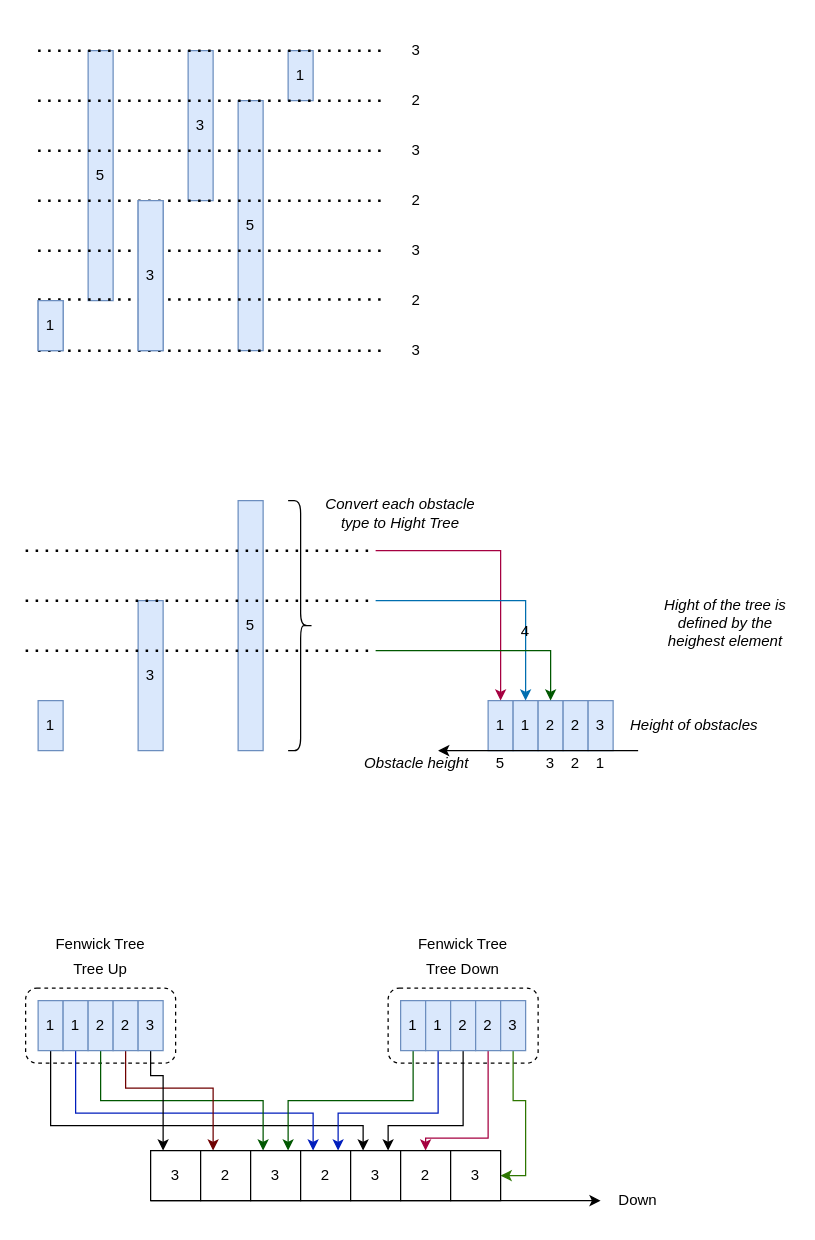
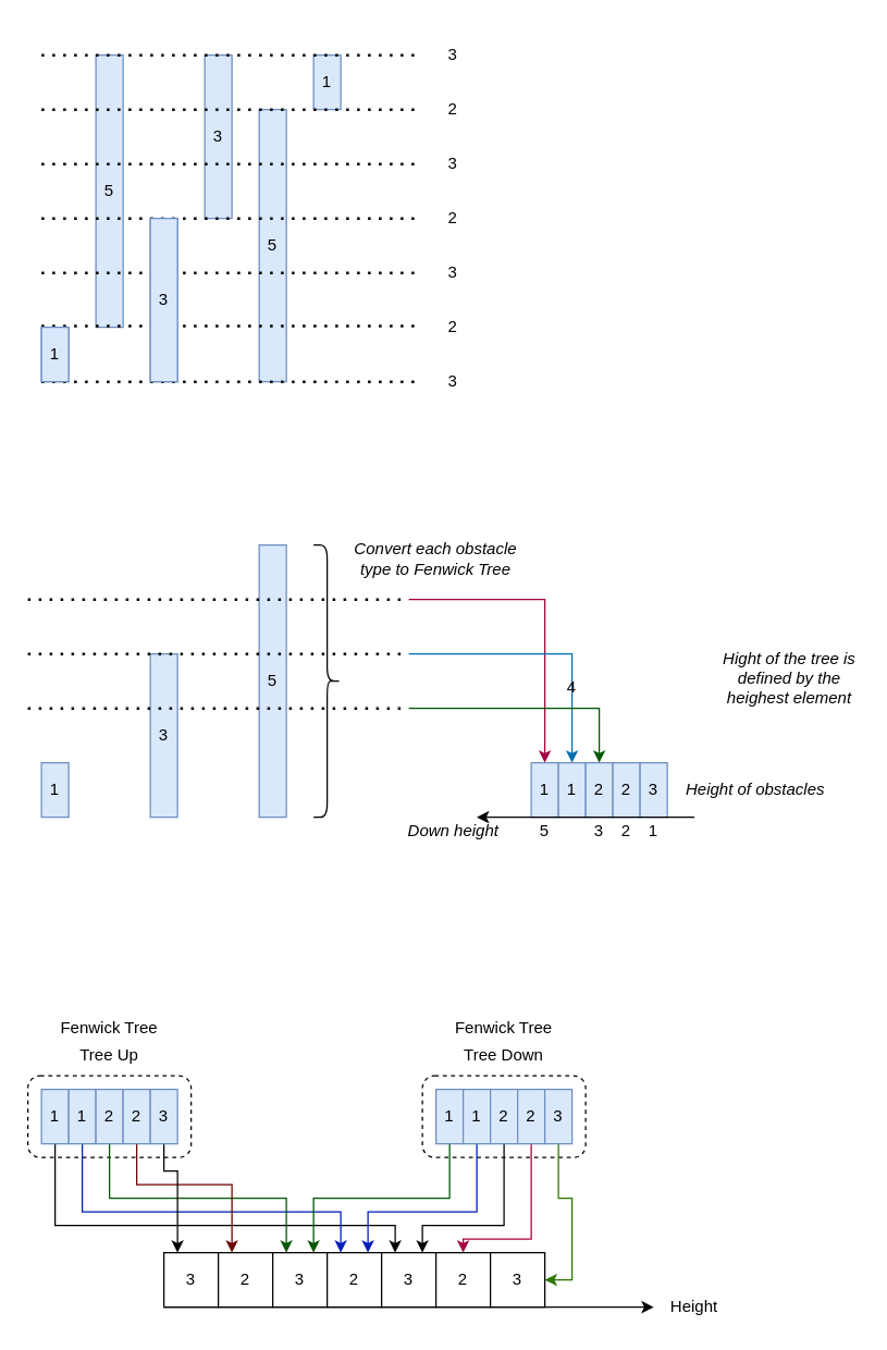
  <mxCell id="0" />
  <mxCell id="1" parent="0" />
  <mxCell id="2" value="" style="rounded=1;whiteSpace=wrap;html=1;dashed=1;shadow=0;" vertex="1" parent="1"><mxGeometry x="310" y="790" width="120" height="60" as="geometry" /></mxCell>
  <mxCell id="3" value="" style="rounded=1;whiteSpace=wrap;html=1;dashed=1;shadow=0;" vertex="1" parent="1"><mxGeometry x="20" y="790" width="120" height="60" as="geometry" /></mxCell>
  <mxCell id="4" value="1" style="rounded=0;whiteSpace=wrap;html=1;fillColor=#dae8fc;strokeColor=#6c8ebf;" vertex="1" parent="1"><mxGeometry x="30" y="240" width="20" height="40" as="geometry" /></mxCell>
  <mxCell id="5" value="5" style="rounded=0;whiteSpace=wrap;html=1;fillColor=#dae8fc;strokeColor=#6c8ebf;" vertex="1" parent="1"><mxGeometry x="70" y="40" width="20" height="200" as="geometry" /></mxCell>
  <mxCell id="6" value="3" style="rounded=0;whiteSpace=wrap;html=1;fillColor=#dae8fc;strokeColor=#6c8ebf;" vertex="1" parent="1"><mxGeometry x="110" y="160" width="20" height="120" as="geometry" /></mxCell>
  <mxCell id="7" value="3" style="rounded=0;whiteSpace=wrap;html=1;fillColor=#dae8fc;strokeColor=#6c8ebf;" vertex="1" parent="1"><mxGeometry x="150" y="40" width="20" height="120" as="geometry" /></mxCell>
  <mxCell id="8" value="5" style="rounded=0;whiteSpace=wrap;html=1;fillColor=#dae8fc;strokeColor=#6c8ebf;" vertex="1" parent="1"><mxGeometry x="190" y="80" width="20" height="200" as="geometry" /></mxCell>
  <mxCell id="9" value="1" style="rounded=0;whiteSpace=wrap;html=1;fillColor=#dae8fc;strokeColor=#6c8ebf;" vertex="1" parent="1"><mxGeometry x="230" y="40" width="20" height="40" as="geometry" /></mxCell>
  <mxCell id="10" value="" style="endArrow=none;dashed=1;html=1;dashPattern=1 3;strokeWidth=2;rounded=0;" edge="1" parent="1"><mxGeometry width="50" height="50" relative="1" as="geometry"><mxPoint x="30" y="80" as="sourcePoint" /><mxPoint x="310" y="80" as="targetPoint" /></mxGeometry></mxCell>
  <mxCell id="11" value="" style="endArrow=none;dashed=1;html=1;dashPattern=1 3;strokeWidth=2;rounded=0;" edge="1" parent="1"><mxGeometry width="50" height="50" relative="1" as="geometry"><mxPoint x="30" y="40" as="sourcePoint" /><mxPoint x="310" y="40" as="targetPoint" /></mxGeometry></mxCell>
  <mxCell id="12" value="" style="endArrow=none;dashed=1;html=1;dashPattern=1 3;strokeWidth=2;rounded=0;" edge="1" parent="1"><mxGeometry width="50" height="50" relative="1" as="geometry"><mxPoint x="30" y="120" as="sourcePoint" /><mxPoint x="310" y="120" as="targetPoint" /></mxGeometry></mxCell>
  <mxCell id="13" value="" style="endArrow=none;dashed=1;html=1;dashPattern=1 3;strokeWidth=2;rounded=0;" edge="1" parent="1"><mxGeometry width="50" height="50" relative="1" as="geometry"><mxPoint x="30" y="160" as="sourcePoint" /><mxPoint x="310" y="160" as="targetPoint" /></mxGeometry></mxCell>
  <mxCell id="14" value="" style="endArrow=none;dashed=1;html=1;dashPattern=1 3;strokeWidth=2;rounded=0;" edge="1" parent="1"><mxGeometry width="50" height="50" relative="1" as="geometry"><mxPoint x="30" y="200" as="sourcePoint" /><mxPoint x="310" y="200" as="targetPoint" /></mxGeometry></mxCell>
  <mxCell id="15" value="" style="endArrow=none;dashed=1;html=1;dashPattern=1 3;strokeWidth=2;rounded=0;" edge="1" parent="1"><mxGeometry width="50" height="50" relative="1" as="geometry"><mxPoint x="30" y="239" as="sourcePoint" /><mxPoint x="310" y="239" as="targetPoint" /></mxGeometry></mxCell>
  <mxCell id="16" value="" style="endArrow=none;dashed=1;html=1;dashPattern=1 3;strokeWidth=2;rounded=0;" edge="1" parent="1"><mxGeometry width="50" height="50" relative="1" as="geometry"><mxPoint x="30" y="280" as="sourcePoint" /><mxPoint x="310" y="280" as="targetPoint" /></mxGeometry></mxCell>
  <mxCell id="17" value="3" style="text;html=1;strokeColor=none;fillColor=none;align=center;verticalAlign=middle;whiteSpace=wrap;rounded=0;" vertex="1" parent="1"><mxGeometry x="315" y="20" width="35" height="40" as="geometry" /></mxCell>
  <mxCell id="18" value="2" style="text;html=1;strokeColor=none;fillColor=none;align=center;verticalAlign=middle;whiteSpace=wrap;rounded=0;" vertex="1" parent="1"><mxGeometry x="315" y="60" width="35" height="40" as="geometry" /></mxCell>
  <mxCell id="19" value="3" style="text;html=1;strokeColor=none;fillColor=none;align=center;verticalAlign=middle;whiteSpace=wrap;rounded=0;" vertex="1" parent="1"><mxGeometry x="315" y="100" width="35" height="40" as="geometry" /></mxCell>
  <mxCell id="20" value="2" style="text;html=1;strokeColor=none;fillColor=none;align=center;verticalAlign=middle;whiteSpace=wrap;rounded=0;" vertex="1" parent="1"><mxGeometry x="315" y="140" width="35" height="40" as="geometry" /></mxCell>
  <mxCell id="21" value="3" style="text;html=1;strokeColor=none;fillColor=none;align=center;verticalAlign=middle;whiteSpace=wrap;rounded=0;" vertex="1" parent="1"><mxGeometry x="315" y="180" width="35" height="40" as="geometry" /></mxCell>
  <mxCell id="22" value="2" style="text;html=1;strokeColor=none;fillColor=none;align=center;verticalAlign=middle;whiteSpace=wrap;rounded=0;" vertex="1" parent="1"><mxGeometry x="315" y="220" width="35" height="40" as="geometry" /></mxCell>
  <mxCell id="23" value="3" style="text;html=1;strokeColor=none;fillColor=none;align=center;verticalAlign=middle;whiteSpace=wrap;rounded=0;" vertex="1" parent="1"><mxGeometry x="315" y="260" width="35" height="40" as="geometry" /></mxCell>
  <mxCell id="24" value="1" style="rounded=0;whiteSpace=wrap;html=1;fillColor=#dae8fc;strokeColor=#6c8ebf;" vertex="1" parent="1"><mxGeometry x="30" y="240" width="20" height="40" as="geometry" /></mxCell>
  <mxCell id="25" value="3" style="rounded=0;whiteSpace=wrap;html=1;fillColor=#dae8fc;strokeColor=#6c8ebf;" vertex="1" parent="1"><mxGeometry x="110" y="160" width="20" height="120" as="geometry" /></mxCell>
  <mxCell id="26" value="5" style="rounded=0;whiteSpace=wrap;html=1;fillColor=#dae8fc;strokeColor=#6c8ebf;" vertex="1" parent="1"><mxGeometry x="190" y="400" width="20" height="200" as="geometry" /></mxCell>
  <mxCell id="27" value="1" style="rounded=0;whiteSpace=wrap;html=1;fillColor=#dae8fc;strokeColor=#6c8ebf;" vertex="1" parent="1"><mxGeometry x="30" y="560" width="20" height="40" as="geometry" /></mxCell>
  <mxCell id="28" value="3" style="rounded=0;whiteSpace=wrap;html=1;fillColor=#dae8fc;strokeColor=#6c8ebf;" vertex="1" parent="1"><mxGeometry x="110" y="480" width="20" height="120" as="geometry" /></mxCell>
  <mxCell id="29" value="" style="shape=curlyBracket;whiteSpace=wrap;html=1;rounded=1;flipH=1;" vertex="1" parent="1"><mxGeometry x="230" y="400" width="20" height="200" as="geometry" /></mxCell>
- <mxCell id="30" value="Convert each obstacle type to Hight Tree" style="text;html=1;strokeColor=none;fillColor=none;align=center;verticalAlign=middle;whiteSpace=wrap;rounded=0;fontStyle=2" vertex="1" parent="1"><mxGeometry x="250" y="380" width="140" height="60" as="geometry" /></mxCell>
+ <mxCell id="30" value="Convert each obstacle type to Fenwick Tree" style="text;html=1;strokeColor=none;fillColor=none;align=center;verticalAlign=middle;whiteSpace=wrap;rounded=0;fontStyle=2" vertex="1" parent="1"><mxGeometry x="250" y="380" width="140" height="60" as="geometry" /></mxCell>
  <mxCell id="31" value="1" style="rounded=0;whiteSpace=wrap;html=1;fillColor=#dae8fc;strokeColor=#6c8ebf;" vertex="1" parent="1"><mxGeometry x="390" y="560" width="20" height="40" as="geometry" /></mxCell>
  <mxCell id="32" value="1" style="rounded=0;whiteSpace=wrap;html=1;fillColor=#dae8fc;strokeColor=#6c8ebf;" vertex="1" parent="1"><mxGeometry x="410" y="560" width="20" height="40" as="geometry" /></mxCell>
  <mxCell id="33" value="2" style="rounded=0;whiteSpace=wrap;html=1;fillColor=#dae8fc;strokeColor=#6c8ebf;" vertex="1" parent="1"><mxGeometry x="430" y="560" width="20" height="40" as="geometry" /></mxCell>
  <mxCell id="34" value="2" style="rounded=0;whiteSpace=wrap;html=1;fillColor=#dae8fc;strokeColor=#6c8ebf;" vertex="1" parent="1"><mxGeometry x="450" y="560" width="20" height="40" as="geometry" /></mxCell>
  <mxCell id="35" value="3" style="rounded=0;whiteSpace=wrap;html=1;fillColor=#dae8fc;strokeColor=#6c8ebf;" vertex="1" parent="1"><mxGeometry x="470" y="560" width="20" height="40" as="geometry" /></mxCell>
  <mxCell id="36" value="Hight of the tree is defined by the heighest element" style="text;html=1;strokeColor=none;fillColor=none;align=center;verticalAlign=middle;whiteSpace=wrap;rounded=0;fontStyle=2" vertex="1" parent="1"><mxGeometry x="530" y="475" width="100" height="45" as="geometry" /></mxCell>
  <mxCell id="37" value="" style="endArrow=classic;html=1;rounded=0;" edge="1" parent="1"><mxGeometry width="50" height="50" relative="1" as="geometry"><mxPoint x="510" y="600" as="sourcePoint" /><mxPoint x="350" y="600" as="targetPoint" /></mxGeometry></mxCell>
  <mxCell id="38" value="Height of obstacles" style="text;html=1;strokeColor=none;fillColor=none;align=center;verticalAlign=middle;whiteSpace=wrap;rounded=0;fontStyle=2" vertex="1" parent="1"><mxGeometry x="490" y="570" width="130" height="20" as="geometry" /></mxCell>
  <mxCell id="39" value="" style="endArrow=none;dashed=1;html=1;dashPattern=1 3;strokeWidth=2;rounded=0;" edge="1" parent="1"><mxGeometry width="50" height="50" relative="1" as="geometry"><mxPoint x="20" y="480" as="sourcePoint" /><mxPoint x="300" y="480" as="targetPoint" /></mxGeometry></mxCell>
  <mxCell id="40" value="" style="endArrow=none;dashed=1;html=1;dashPattern=1 3;strokeWidth=2;rounded=0;" edge="1" parent="1"><mxGeometry width="50" height="50" relative="1" as="geometry"><mxPoint x="20" y="440" as="sourcePoint" /><mxPoint x="300" y="440" as="targetPoint" /></mxGeometry></mxCell>
  <mxCell id="41" value="" style="endArrow=none;dashed=1;html=1;dashPattern=1 3;strokeWidth=2;rounded=0;" edge="1" parent="1"><mxGeometry width="50" height="50" relative="1" as="geometry"><mxPoint x="20" y="520" as="sourcePoint" /><mxPoint x="300" y="520" as="targetPoint" /></mxGeometry></mxCell>
  <mxCell id="42" value="" style="endArrow=classic;html=1;rounded=0;entryX=0.5;entryY=0;entryDx=0;entryDy=0;fillColor=#d80073;strokeColor=#A50040;" edge="1" parent="1" target="31"><mxGeometry width="50" height="50" relative="1" as="geometry"><mxPoint x="300" y="440" as="sourcePoint" /><mxPoint x="500" y="560" as="targetPoint" /><Array as="points"><mxPoint x="400" y="440" /></Array></mxGeometry></mxCell>
  <mxCell id="43" value="" style="endArrow=classic;html=1;rounded=0;entryX=0.5;entryY=0;entryDx=0;entryDy=0;fillColor=#1ba1e2;strokeColor=#006EAF;" edge="1" parent="1" target="32"><mxGeometry width="50" height="50" relative="1" as="geometry"><mxPoint x="300" y="480" as="sourcePoint" /><mxPoint x="480" y="560" as="targetPoint" /><Array as="points"><mxPoint x="420" y="480" /></Array></mxGeometry></mxCell>
  <mxCell id="44" value="" style="endArrow=classic;html=1;rounded=0;entryX=0.5;entryY=0;entryDx=0;entryDy=0;fillColor=#008a00;strokeColor=#005700;" edge="1" parent="1" target="33"><mxGeometry width="50" height="50" relative="1" as="geometry"><mxPoint x="300" y="520" as="sourcePoint" /><mxPoint x="460" y="560" as="targetPoint" /><Array as="points"><mxPoint x="440" y="520" /></Array></mxGeometry></mxCell>
  <mxCell id="45" style="edgeStyle=orthogonalEdgeStyle;rounded=0;orthogonalLoop=1;jettySize=auto;html=1;exitX=0.5;exitY=1;exitDx=0;exitDy=0;entryX=0.25;entryY=0;entryDx=0;entryDy=0;" edge="1" parent="1" source="46" target="78"><mxGeometry relative="1" as="geometry"><Array as="points"><mxPoint x="40" y="900" /><mxPoint x="290" y="900" /></Array></mxGeometry></mxCell>
  <mxCell id="46" value="1" style="rounded=0;whiteSpace=wrap;html=1;fillColor=#dae8fc;strokeColor=#6c8ebf;" vertex="1" parent="1"><mxGeometry x="30" y="800" width="20" height="40" as="geometry" /></mxCell>
  <mxCell id="47" style="edgeStyle=orthogonalEdgeStyle;rounded=0;orthogonalLoop=1;jettySize=auto;html=1;exitX=0.5;exitY=1;exitDx=0;exitDy=0;entryX=0.25;entryY=0;entryDx=0;entryDy=0;fillColor=#0050ef;strokeColor=#001DBC;" edge="1" parent="1" source="48" target="77"><mxGeometry relative="1" as="geometry"><Array as="points"><mxPoint x="60" y="890" /><mxPoint x="250" y="890" /></Array></mxGeometry></mxCell>
  <mxCell id="48" value="1" style="rounded=0;whiteSpace=wrap;html=1;fillColor=#dae8fc;strokeColor=#6c8ebf;" vertex="1" parent="1"><mxGeometry x="50" y="800" width="20" height="40" as="geometry" /></mxCell>
  <mxCell id="49" style="edgeStyle=orthogonalEdgeStyle;rounded=0;orthogonalLoop=1;jettySize=auto;html=1;exitX=0.5;exitY=1;exitDx=0;exitDy=0;entryX=0.25;entryY=0;entryDx=0;entryDy=0;fillColor=#008a00;strokeColor=#005700;" edge="1" parent="1" source="50" target="69"><mxGeometry relative="1" as="geometry" /></mxCell>
  <mxCell id="50" value="2" style="rounded=0;whiteSpace=wrap;html=1;fillColor=#dae8fc;strokeColor=#6c8ebf;" vertex="1" parent="1"><mxGeometry x="70" y="800" width="20" height="40" as="geometry" /></mxCell>
  <mxCell id="51" style="edgeStyle=orthogonalEdgeStyle;rounded=0;orthogonalLoop=1;jettySize=auto;html=1;exitX=0.5;exitY=1;exitDx=0;exitDy=0;entryX=0.25;entryY=0;entryDx=0;entryDy=0;fillColor=#a20025;strokeColor=#6F0000;" edge="1" parent="1" source="52" target="68"><mxGeometry relative="1" as="geometry"><Array as="points"><mxPoint x="100" y="870" /><mxPoint x="170" y="870" /></Array></mxGeometry></mxCell>
  <mxCell id="52" value="2" style="rounded=0;whiteSpace=wrap;html=1;fillColor=#dae8fc;strokeColor=#6c8ebf;" vertex="1" parent="1"><mxGeometry x="90" y="800" width="20" height="40" as="geometry" /></mxCell>
  <mxCell id="53" style="edgeStyle=orthogonalEdgeStyle;rounded=0;orthogonalLoop=1;jettySize=auto;html=1;exitX=0.5;exitY=1;exitDx=0;exitDy=0;entryX=0.25;entryY=0;entryDx=0;entryDy=0;" edge="1" parent="1" source="54" target="67"><mxGeometry relative="1" as="geometry"><Array as="points"><mxPoint x="120" y="860" /><mxPoint x="130" y="860" /></Array></mxGeometry></mxCell>
  <mxCell id="54" value="3" style="rounded=0;whiteSpace=wrap;html=1;fillColor=#dae8fc;strokeColor=#6c8ebf;" vertex="1" parent="1"><mxGeometry x="110" y="800" width="20" height="40" as="geometry" /></mxCell>
  <mxCell id="55" style="edgeStyle=orthogonalEdgeStyle;rounded=0;orthogonalLoop=1;jettySize=auto;html=1;exitX=0.5;exitY=1;exitDx=0;exitDy=0;entryX=0.75;entryY=0;entryDx=0;entryDy=0;fillColor=#008a00;strokeColor=#005700;" edge="1" parent="1" source="56" target="69"><mxGeometry relative="1" as="geometry" /></mxCell>
  <mxCell id="56" value="1" style="rounded=0;whiteSpace=wrap;html=1;fillColor=#dae8fc;strokeColor=#6c8ebf;" vertex="1" parent="1"><mxGeometry x="320" y="800" width="20" height="40" as="geometry" /></mxCell>
  <mxCell id="57" style="edgeStyle=orthogonalEdgeStyle;rounded=0;orthogonalLoop=1;jettySize=auto;html=1;exitX=0.5;exitY=1;exitDx=0;exitDy=0;entryX=0.75;entryY=0;entryDx=0;entryDy=0;fillColor=#0050ef;strokeColor=#001DBC;" edge="1" parent="1" source="58" target="77"><mxGeometry relative="1" as="geometry"><Array as="points"><mxPoint x="350" y="890" /><mxPoint x="270" y="890" /></Array></mxGeometry></mxCell>
  <mxCell id="58" value="1" style="rounded=0;whiteSpace=wrap;html=1;fillColor=#dae8fc;strokeColor=#6c8ebf;" vertex="1" parent="1"><mxGeometry x="340" y="800" width="20" height="40" as="geometry" /></mxCell>
  <mxCell id="59" style="edgeStyle=orthogonalEdgeStyle;rounded=0;orthogonalLoop=1;jettySize=auto;html=1;exitX=0.5;exitY=1;exitDx=0;exitDy=0;entryX=0.75;entryY=0;entryDx=0;entryDy=0;" edge="1" parent="1" source="60" target="78"><mxGeometry relative="1" as="geometry"><Array as="points"><mxPoint x="370" y="900" /><mxPoint x="310" y="900" /></Array></mxGeometry></mxCell>
  <mxCell id="60" value="2" style="rounded=0;whiteSpace=wrap;html=1;fillColor=#dae8fc;strokeColor=#6c8ebf;" vertex="1" parent="1"><mxGeometry x="360" y="800" width="20" height="40" as="geometry" /></mxCell>
  <mxCell id="61" style="edgeStyle=orthogonalEdgeStyle;rounded=0;orthogonalLoop=1;jettySize=auto;html=1;exitX=0.5;exitY=1;exitDx=0;exitDy=0;entryX=0.5;entryY=0;entryDx=0;entryDy=0;fillColor=#d80073;strokeColor=#A50040;" edge="1" parent="1" source="62" target="79"><mxGeometry relative="1" as="geometry"><Array as="points"><mxPoint x="390" y="910" /><mxPoint x="340" y="910" /></Array></mxGeometry></mxCell>
  <mxCell id="62" value="2" style="rounded=0;whiteSpace=wrap;html=1;fillColor=#dae8fc;strokeColor=#6c8ebf;" vertex="1" parent="1"><mxGeometry x="380" y="800" width="20" height="40" as="geometry" /></mxCell>
  <mxCell id="63" style="edgeStyle=orthogonalEdgeStyle;rounded=0;orthogonalLoop=1;jettySize=auto;html=1;exitX=0.5;exitY=1;exitDx=0;exitDy=0;entryX=1;entryY=0.5;entryDx=0;entryDy=0;fillColor=#60a917;strokeColor=#2D7600;" edge="1" parent="1" source="64" target="81"><mxGeometry relative="1" as="geometry" /></mxCell>
  <mxCell id="64" value="3" style="rounded=0;whiteSpace=wrap;html=1;fillColor=#dae8fc;strokeColor=#6c8ebf;" vertex="1" parent="1"><mxGeometry x="400" y="800" width="20" height="40" as="geometry" /></mxCell>
  <mxCell id="65" value="Tree Up" style="text;html=1;strokeColor=none;fillColor=none;align=center;verticalAlign=middle;whiteSpace=wrap;rounded=0;" vertex="1" parent="1"><mxGeometry x="20" y="760" width="120" height="30" as="geometry" /></mxCell>
  <mxCell id="66" value="Tree Down" style="text;html=1;strokeColor=none;fillColor=none;align=center;verticalAlign=middle;whiteSpace=wrap;rounded=0;" vertex="1" parent="1"><mxGeometry x="310" y="760" width="120" height="30" as="geometry" /></mxCell>
  <mxCell id="67" value="3" style="rounded=0;whiteSpace=wrap;html=1;" vertex="1" parent="1"><mxGeometry x="120" y="920" width="40" height="40" as="geometry" /></mxCell>
  <mxCell id="68" value="2" style="rounded=0;whiteSpace=wrap;html=1;" vertex="1" parent="1"><mxGeometry x="160" y="920" width="40" height="40" as="geometry" /></mxCell>
  <mxCell id="69" value="3" style="rounded=0;whiteSpace=wrap;html=1;" vertex="1" parent="1"><mxGeometry x="200" y="920" width="40" height="40" as="geometry" /></mxCell>
  <mxCell id="70" value="5" style="text;html=1;strokeColor=none;fillColor=none;align=center;verticalAlign=middle;whiteSpace=wrap;rounded=0;" vertex="1" parent="1"><mxGeometry x="390" y="600" width="20" height="20" as="geometry" /></mxCell>
  <mxCell id="71" value="4" style="text;html=1;strokeColor=none;fillColor=none;align=center;verticalAlign=middle;whiteSpace=wrap;rounded=0;" vertex="1" parent="1"><mxGeometry x="410" y="495" width="20" height="20" as="geometry" /></mxCell>
  <mxCell id="72" value="3" style="text;html=1;strokeColor=none;fillColor=none;align=center;verticalAlign=middle;whiteSpace=wrap;rounded=0;" vertex="1" parent="1"><mxGeometry x="430" y="600" width="20" height="20" as="geometry" /></mxCell>
  <mxCell id="73" value="2" style="text;html=1;strokeColor=none;fillColor=none;align=center;verticalAlign=middle;whiteSpace=wrap;rounded=0;" vertex="1" parent="1"><mxGeometry x="450" y="600" width="20" height="20" as="geometry" /></mxCell>
  <mxCell id="74" value="1" style="text;html=1;strokeColor=none;fillColor=none;align=center;verticalAlign=middle;whiteSpace=wrap;rounded=0;" vertex="1" parent="1"><mxGeometry x="470" y="600" width="20" height="20" as="geometry" /></mxCell>
- <mxCell id="75" value="Obstacle height" style="text;html=1;strokeColor=none;fillColor=none;align=center;verticalAlign=middle;whiteSpace=wrap;rounded=0;fontStyle=2" vertex="1" parent="1"><mxGeometry x="267.5" y="600" width="130" height="20" as="geometry" /></mxCell>
- <mxCell id="76" value="Down" style="text;html=1;strokeColor=none;fillColor=none;align=center;verticalAlign=middle;whiteSpace=wrap;rounded=0;" vertex="1" parent="1"><mxGeometry x="480" y="950" width="60" height="20" as="geometry" /></mxCell>
+ <mxCell id="75" value="Down height" style="text;html=1;strokeColor=none;fillColor=none;align=center;verticalAlign=middle;whiteSpace=wrap;rounded=0;fontStyle=2" vertex="1" parent="1"><mxGeometry x="267.5" y="600" width="130" height="20" as="geometry" /></mxCell>
+ <mxCell id="76" value="Height" style="text;html=1;strokeColor=none;fillColor=none;align=center;verticalAlign=middle;whiteSpace=wrap;rounded=0;" vertex="1" parent="1"><mxGeometry x="480" y="950" width="60" height="20" as="geometry" /></mxCell>
  <mxCell id="77" value="2" style="rounded=0;whiteSpace=wrap;html=1;" vertex="1" parent="1"><mxGeometry x="240" y="920" width="40" height="40" as="geometry" /></mxCell>
  <mxCell id="78" value="3" style="rounded=0;whiteSpace=wrap;html=1;" vertex="1" parent="1"><mxGeometry x="280" y="920" width="40" height="40" as="geometry" /></mxCell>
  <mxCell id="79" value="2" style="rounded=0;whiteSpace=wrap;html=1;" vertex="1" parent="1"><mxGeometry x="320" y="920" width="40" height="40" as="geometry" /></mxCell>
  <mxCell id="80" value="" style="endArrow=classic;html=1;rounded=0;exitX=0;exitY=1;exitDx=0;exitDy=0;" edge="1" parent="1" source="67"><mxGeometry width="50" height="50" relative="1" as="geometry"><mxPoint x="560" y="1000" as="sourcePoint" /><mxPoint x="480" y="960" as="targetPoint" /></mxGeometry></mxCell>
  <mxCell id="81" value="3" style="rounded=0;whiteSpace=wrap;html=1;" vertex="1" parent="1"><mxGeometry x="360" y="920" width="40" height="40" as="geometry" /></mxCell>
  <mxCell id="82" value="Fenwick Tree" style="text;html=1;strokeColor=none;fillColor=none;align=center;verticalAlign=middle;whiteSpace=wrap;rounded=0;" vertex="1" parent="1"><mxGeometry x="20" y="740" width="120" height="30" as="geometry" /></mxCell>
  <mxCell id="83" value="Fenwick Tree" style="text;html=1;strokeColor=none;fillColor=none;align=center;verticalAlign=middle;whiteSpace=wrap;rounded=0;" vertex="1" parent="1"><mxGeometry x="310" y="740" width="120" height="30" as="geometry" /></mxCell>
